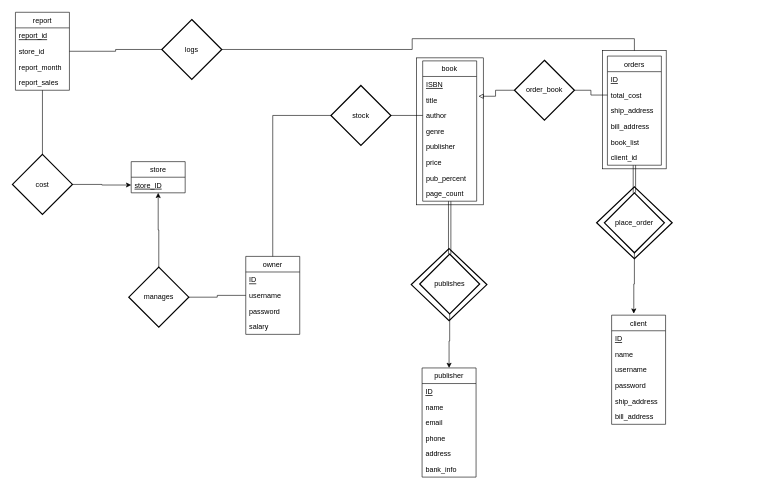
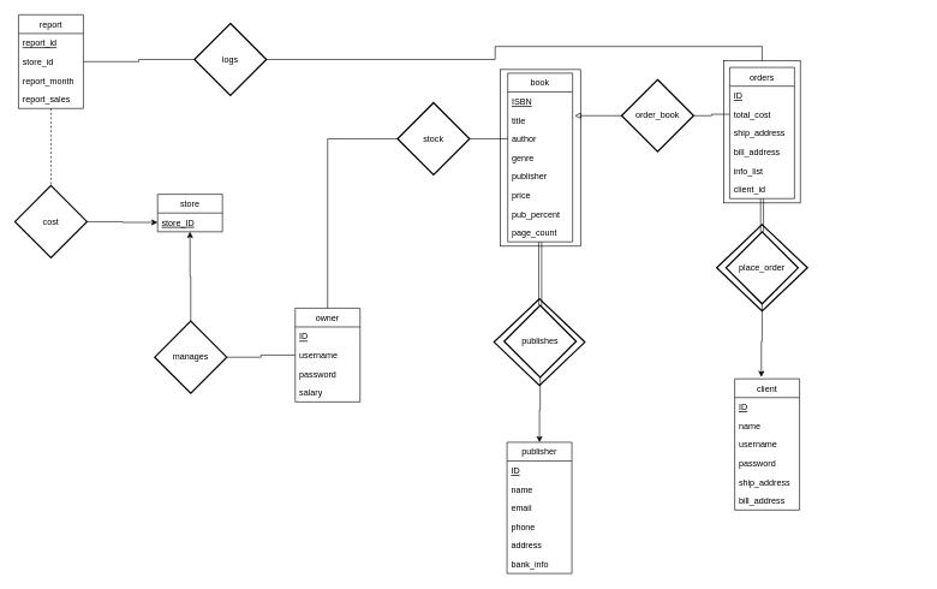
  <mxCell id="0" />
  <mxCell id="1" parent="0" />
  <mxCell id="2" value="" style="html=1;" parent="1" vertex="1"><mxGeometry x="1004" y="84" width="106" height="197" as="geometry" /></mxCell>
  <mxCell id="3" value="" style="html=1;" parent="1" vertex="1"><mxGeometry x="694" y="96" width="111" height="245" as="geometry" /></mxCell>
  <mxCell id="4" value="" style="strokeWidth=2;html=1;shape=mxgraph.flowchart.decision;whiteSpace=wrap;" parent="1" vertex="1"><mxGeometry x="994" y="311" width="126" height="120" as="geometry" /></mxCell>
  <mxCell id="5" value="" style="strokeWidth=2;html=1;shape=mxgraph.flowchart.decision;whiteSpace=wrap;" parent="1" vertex="1"><mxGeometry x="685" y="414" width="126" height="120" as="geometry" /></mxCell>
  <mxCell id="6" style="edgeStyle=orthogonalEdgeStyle;rounded=0;orthogonalLoop=1;jettySize=auto;html=1;endArrow=none;endFill=0;strokeColor=default;shape=link;entryX=0.5;entryY=0;entryDx=0;entryDy=0;entryPerimeter=0;" parent="1" source="7" target="57" edge="1"><mxGeometry relative="1" as="geometry"><mxPoint x="1057" y="318" as="targetPoint" /></mxGeometry></mxCell>
  <mxCell id="7" value="orders" style="swimlane;fontStyle=0;childLayout=stackLayout;horizontal=1;startSize=26;fillColor=none;horizontalStack=0;resizeParent=1;resizeParentMax=0;resizeLast=0;collapsible=1;marginBottom=0;" parent="1" vertex="1"><mxGeometry x="1012" y="93" width="90" height="182" as="geometry" /></mxCell>
  <mxCell id="8" value="ID" style="text;strokeColor=none;fillColor=none;align=left;verticalAlign=top;spacingLeft=4;spacingRight=4;overflow=hidden;rotatable=0;points=[[0,0.5],[1,0.5]];portConstraint=eastwest;fontStyle=4" parent="7" vertex="1"><mxGeometry y="26" width="90" height="26" as="geometry" /></mxCell>
  <mxCell id="9" value="total_cost" style="text;strokeColor=none;fillColor=none;align=left;verticalAlign=top;spacingLeft=4;spacingRight=4;overflow=hidden;rotatable=0;points=[[0,0.5],[1,0.5]];portConstraint=eastwest;" parent="7" vertex="1"><mxGeometry y="52" width="90" height="26" as="geometry" /></mxCell>
  <mxCell id="10" value="ship_address" style="text;strokeColor=none;fillColor=none;align=left;verticalAlign=top;spacingLeft=4;spacingRight=4;overflow=hidden;rotatable=0;points=[[0,0.5],[1,0.5]];portConstraint=eastwest;" parent="7" vertex="1"><mxGeometry y="78" width="90" height="26" as="geometry" /></mxCell>
  <mxCell id="11" value="bill_address" style="text;strokeColor=none;fillColor=none;align=left;verticalAlign=top;spacingLeft=4;spacingRight=4;overflow=hidden;rotatable=0;points=[[0,0.5],[1,0.5]];portConstraint=eastwest;" parent="7" vertex="1"><mxGeometry y="104" width="90" height="26" as="geometry" /></mxCell>
- <mxCell id="12" value="book_list" style="text;strokeColor=none;fillColor=none;align=left;verticalAlign=top;spacingLeft=4;spacingRight=4;overflow=hidden;rotatable=0;points=[[0,0.5],[1,0.5]];portConstraint=eastwest;" parent="7" vertex="1"><mxGeometry y="130" width="90" height="26" as="geometry" /></mxCell>
+ <mxCell id="12" value="info_list" style="text;strokeColor=none;fillColor=none;align=left;verticalAlign=top;spacingLeft=4;spacingRight=4;overflow=hidden;rotatable=0;points=[[0,0.5],[1,0.5]];portConstraint=eastwest;" parent="7" vertex="1"><mxGeometry y="130" width="90" height="26" as="geometry" /></mxCell>
  <mxCell id="13" value="client_id" style="text;strokeColor=none;fillColor=none;align=left;verticalAlign=top;spacingLeft=4;spacingRight=4;overflow=hidden;rotatable=0;points=[[0,0.5],[1,0.5]];portConstraint=eastwest;" vertex="1" parent="7"><mxGeometry y="156" width="90" height="26" as="geometry" /></mxCell>
  <mxCell id="14" style="edgeStyle=orthogonalEdgeStyle;rounded=0;orthogonalLoop=1;jettySize=auto;html=1;entryX=0.5;entryY=0;entryDx=0;entryDy=0;entryPerimeter=0;endArrow=classic;endFill=1;strokeColor=default;shape=link;" parent="1" source="15" target="52" edge="1"><mxGeometry relative="1" as="geometry" /></mxCell>
  <mxCell id="15" value="book" style="swimlane;fontStyle=0;childLayout=stackLayout;horizontal=1;startSize=26;fillColor=none;horizontalStack=0;resizeParent=1;resizeParentMax=0;resizeLast=0;collapsible=1;marginBottom=0;" parent="1" vertex="1"><mxGeometry x="704" y="101" width="90" height="234" as="geometry" /></mxCell>
  <mxCell id="16" value="ISBN &#10;" style="text;strokeColor=none;fillColor=none;align=left;verticalAlign=top;spacingLeft=4;spacingRight=4;overflow=hidden;rotatable=0;points=[[0,0.5],[1,0.5]];portConstraint=eastwest;fontStyle=4" parent="15" vertex="1"><mxGeometry y="26" width="90" height="26" as="geometry" /></mxCell>
  <mxCell id="17" value="title" style="text;strokeColor=none;fillColor=none;align=left;verticalAlign=top;spacingLeft=4;spacingRight=4;overflow=hidden;rotatable=0;points=[[0,0.5],[1,0.5]];portConstraint=eastwest;" parent="15" vertex="1"><mxGeometry y="52" width="90" height="26" as="geometry" /></mxCell>
  <mxCell id="18" value="author" style="text;strokeColor=none;fillColor=none;align=left;verticalAlign=top;spacingLeft=4;spacingRight=4;overflow=hidden;rotatable=0;points=[[0,0.5],[1,0.5]];portConstraint=eastwest;" parent="15" vertex="1"><mxGeometry y="78" width="90" height="26" as="geometry" /></mxCell>
  <mxCell id="19" value="genre" style="text;strokeColor=none;fillColor=none;align=left;verticalAlign=top;spacingLeft=4;spacingRight=4;overflow=hidden;rotatable=0;points=[[0,0.5],[1,0.5]];portConstraint=eastwest;" parent="15" vertex="1"><mxGeometry y="104" width="90" height="26" as="geometry" /></mxCell>
  <mxCell id="20" value="publisher" style="text;strokeColor=none;fillColor=none;align=left;verticalAlign=top;spacingLeft=4;spacingRight=4;overflow=hidden;rotatable=0;points=[[0,0.5],[1,0.5]];portConstraint=eastwest;" parent="15" vertex="1"><mxGeometry y="130" width="90" height="26" as="geometry" /></mxCell>
  <mxCell id="21" value="price" style="text;strokeColor=none;fillColor=none;align=left;verticalAlign=top;spacingLeft=4;spacingRight=4;overflow=hidden;rotatable=0;points=[[0,0.5],[1,0.5]];portConstraint=eastwest;" parent="15" vertex="1"><mxGeometry y="156" width="90" height="26" as="geometry" /></mxCell>
  <mxCell id="22" value="pub_percent" style="text;strokeColor=none;fillColor=none;align=left;verticalAlign=top;spacingLeft=4;spacingRight=4;overflow=hidden;rotatable=0;points=[[0,0.5],[1,0.5]];portConstraint=eastwest;" parent="15" vertex="1"><mxGeometry y="182" width="90" height="26" as="geometry" /></mxCell>
  <mxCell id="23" value="page_count" style="text;strokeColor=none;fillColor=none;align=left;verticalAlign=top;spacingLeft=4;spacingRight=4;overflow=hidden;rotatable=0;points=[[0,0.5],[1,0.5]];portConstraint=eastwest;" parent="15" vertex="1"><mxGeometry y="208" width="90" height="26" as="geometry" /></mxCell>
  <mxCell id="24" value="client" style="swimlane;fontStyle=0;childLayout=stackLayout;horizontal=1;startSize=26;fillColor=none;horizontalStack=0;resizeParent=1;resizeParentMax=0;resizeLast=0;collapsible=1;marginBottom=0;" parent="1" vertex="1"><mxGeometry x="1019" y="525" width="90" height="182" as="geometry" /></mxCell>
  <mxCell id="25" value="ID" style="text;strokeColor=none;fillColor=none;align=left;verticalAlign=top;spacingLeft=4;spacingRight=4;overflow=hidden;rotatable=0;points=[[0,0.5],[1,0.5]];portConstraint=eastwest;fontStyle=4" parent="24" vertex="1"><mxGeometry y="26" width="90" height="26" as="geometry" /></mxCell>
  <mxCell id="26" value="name" style="text;strokeColor=none;fillColor=none;align=left;verticalAlign=top;spacingLeft=4;spacingRight=4;overflow=hidden;rotatable=0;points=[[0,0.5],[1,0.5]];portConstraint=eastwest;" parent="24" vertex="1"><mxGeometry y="52" width="90" height="26" as="geometry" /></mxCell>
  <mxCell id="27" value="username" style="text;strokeColor=none;fillColor=none;align=left;verticalAlign=top;spacingLeft=4;spacingRight=4;overflow=hidden;rotatable=0;points=[[0,0.5],[1,0.5]];portConstraint=eastwest;" parent="24" vertex="1"><mxGeometry y="78" width="90" height="26" as="geometry" /></mxCell>
  <mxCell id="28" value="password" style="text;strokeColor=none;fillColor=none;align=left;verticalAlign=top;spacingLeft=4;spacingRight=4;overflow=hidden;rotatable=0;points=[[0,0.5],[1,0.5]];portConstraint=eastwest;" parent="24" vertex="1"><mxGeometry y="104" width="90" height="26" as="geometry" /></mxCell>
  <mxCell id="29" value="ship_address" style="text;strokeColor=none;fillColor=none;align=left;verticalAlign=top;spacingLeft=4;spacingRight=4;overflow=hidden;rotatable=0;points=[[0,0.5],[1,0.5]];portConstraint=eastwest;" parent="24" vertex="1"><mxGeometry y="130" width="90" height="26" as="geometry" /></mxCell>
  <mxCell id="30" value="bill_address" style="text;strokeColor=none;fillColor=none;align=left;verticalAlign=top;spacingLeft=4;spacingRight=4;overflow=hidden;rotatable=0;points=[[0,0.5],[1,0.5]];portConstraint=eastwest;" parent="24" vertex="1"><mxGeometry y="156" width="90" height="26" as="geometry" /></mxCell>
  <mxCell id="31" value="publisher" style="swimlane;fontStyle=0;childLayout=stackLayout;horizontal=1;startSize=26;fillColor=none;horizontalStack=0;resizeParent=1;resizeParentMax=0;resizeLast=0;collapsible=1;marginBottom=0;" parent="1" vertex="1"><mxGeometry x="703" y="613" width="90" height="182" as="geometry" /></mxCell>
  <mxCell id="32" value="ID" style="text;strokeColor=none;fillColor=none;align=left;verticalAlign=top;spacingLeft=4;spacingRight=4;overflow=hidden;rotatable=0;points=[[0,0.5],[1,0.5]];portConstraint=eastwest;fontStyle=4" parent="31" vertex="1"><mxGeometry y="26" width="90" height="26" as="geometry" /></mxCell>
  <mxCell id="33" value="name" style="text;strokeColor=none;fillColor=none;align=left;verticalAlign=top;spacingLeft=4;spacingRight=4;overflow=hidden;rotatable=0;points=[[0,0.5],[1,0.5]];portConstraint=eastwest;" parent="31" vertex="1"><mxGeometry y="52" width="90" height="26" as="geometry" /></mxCell>
  <mxCell id="34" value="email" style="text;strokeColor=none;fillColor=none;align=left;verticalAlign=top;spacingLeft=4;spacingRight=4;overflow=hidden;rotatable=0;points=[[0,0.5],[1,0.5]];portConstraint=eastwest;" parent="31" vertex="1"><mxGeometry y="78" width="90" height="26" as="geometry" /></mxCell>
  <mxCell id="35" value="phone" style="text;strokeColor=none;fillColor=none;align=left;verticalAlign=top;spacingLeft=4;spacingRight=4;overflow=hidden;rotatable=0;points=[[0,0.5],[1,0.5]];portConstraint=eastwest;" parent="31" vertex="1"><mxGeometry y="104" width="90" height="26" as="geometry" /></mxCell>
  <mxCell id="36" value="address" style="text;strokeColor=none;fillColor=none;align=left;verticalAlign=top;spacingLeft=4;spacingRight=4;overflow=hidden;rotatable=0;points=[[0,0.5],[1,0.5]];portConstraint=eastwest;" parent="31" vertex="1"><mxGeometry y="130" width="90" height="26" as="geometry" /></mxCell>
  <mxCell id="37" value="bank_info" style="text;strokeColor=none;fillColor=none;align=left;verticalAlign=top;spacingLeft=4;spacingRight=4;overflow=hidden;rotatable=0;points=[[0,0.5],[1,0.5]];portConstraint=eastwest;" parent="31" vertex="1"><mxGeometry y="156" width="90" height="26" as="geometry" /></mxCell>
  <mxCell id="38" value="owner" style="swimlane;fontStyle=0;childLayout=stackLayout;horizontal=1;startSize=26;fillColor=none;horizontalStack=0;resizeParent=1;resizeParentMax=0;resizeLast=0;collapsible=1;marginBottom=0;" parent="1" vertex="1"><mxGeometry x="409" y="427" width="90" height="130" as="geometry" /></mxCell>
  <mxCell id="39" value="ID" style="text;strokeColor=none;fillColor=none;align=left;verticalAlign=top;spacingLeft=4;spacingRight=4;overflow=hidden;rotatable=0;points=[[0,0.5],[1,0.5]];portConstraint=eastwest;fontStyle=4" parent="38" vertex="1"><mxGeometry y="26" width="90" height="26" as="geometry" /></mxCell>
  <mxCell id="40" value="username" style="text;strokeColor=none;fillColor=none;align=left;verticalAlign=top;spacingLeft=4;spacingRight=4;overflow=hidden;rotatable=0;points=[[0,0.5],[1,0.5]];portConstraint=eastwest;" parent="38" vertex="1"><mxGeometry y="52" width="90" height="26" as="geometry" /></mxCell>
  <mxCell id="41" value="password" style="text;strokeColor=none;fillColor=none;align=left;verticalAlign=top;spacingLeft=4;spacingRight=4;overflow=hidden;rotatable=0;points=[[0,0.5],[1,0.5]];portConstraint=eastwest;" parent="38" vertex="1"><mxGeometry y="78" width="90" height="26" as="geometry" /></mxCell>
  <mxCell id="42" value="salary" style="text;strokeColor=none;fillColor=none;align=left;verticalAlign=top;spacingLeft=4;spacingRight=4;overflow=hidden;rotatable=0;points=[[0,0.5],[1,0.5]];portConstraint=eastwest;" parent="38" vertex="1"><mxGeometry y="104" width="90" height="26" as="geometry" /></mxCell>
  <mxCell id="43" value="store" style="swimlane;fontStyle=0;childLayout=stackLayout;horizontal=1;startSize=26;fillColor=none;horizontalStack=0;resizeParent=1;resizeParentMax=0;resizeLast=0;collapsible=1;marginBottom=0;" parent="1" vertex="1"><mxGeometry x="218" y="269" width="90" height="52" as="geometry" /></mxCell>
  <mxCell id="44" value="store_ID" style="text;strokeColor=none;fillColor=none;align=left;verticalAlign=top;spacingLeft=4;spacingRight=4;overflow=hidden;rotatable=0;points=[[0,0.5],[1,0.5]];portConstraint=eastwest;fontStyle=4" parent="43" vertex="1"><mxGeometry y="26" width="90" height="26" as="geometry" /></mxCell>
  <mxCell id="45" style="edgeStyle=orthogonalEdgeStyle;rounded=0;orthogonalLoop=1;jettySize=auto;html=1;entryX=0;entryY=0.5;entryDx=0;entryDy=0;endArrow=none;endFill=0;strokeColor=default;" parent="1" source="47" target="38" edge="1"><mxGeometry relative="1" as="geometry" /></mxCell>
  <mxCell id="46" style="edgeStyle=orthogonalEdgeStyle;rounded=0;orthogonalLoop=1;jettySize=auto;html=1;entryX=0.5;entryY=1;entryDx=0;entryDy=0;endArrow=classic;endFill=1;strokeColor=default;" parent="1" source="47" target="43" edge="1"><mxGeometry relative="1" as="geometry" /></mxCell>
  <mxCell id="47" value="manages" style="strokeWidth=2;html=1;shape=mxgraph.flowchart.decision;whiteSpace=wrap;" parent="1" vertex="1"><mxGeometry x="214" y="445" width="100" height="100" as="geometry" /></mxCell>
  <mxCell id="48" style="edgeStyle=orthogonalEdgeStyle;rounded=0;orthogonalLoop=1;jettySize=auto;html=1;entryX=0;entryY=0.5;entryDx=0;entryDy=0;endArrow=none;endFill=0;strokeColor=default;" parent="1" source="50" target="18" edge="1"><mxGeometry relative="1" as="geometry" /></mxCell>
  <mxCell id="49" style="edgeStyle=orthogonalEdgeStyle;rounded=0;orthogonalLoop=1;jettySize=auto;html=1;entryX=0.5;entryY=0;entryDx=0;entryDy=0;endArrow=none;endFill=0;strokeColor=default;" parent="1" source="50" target="38" edge="1"><mxGeometry relative="1" as="geometry" /></mxCell>
  <mxCell id="50" value="stock" style="strokeWidth=2;html=1;shape=mxgraph.flowchart.decision;whiteSpace=wrap;" parent="1" vertex="1"><mxGeometry x="551" y="142" width="100" height="100" as="geometry" /></mxCell>
  <mxCell id="51" style="edgeStyle=orthogonalEdgeStyle;rounded=0;orthogonalLoop=1;jettySize=auto;html=1;entryX=0.5;entryY=0;entryDx=0;entryDy=0;endArrow=classic;endFill=1;strokeColor=default;" parent="1" source="52" target="31" edge="1"><mxGeometry relative="1" as="geometry" /></mxCell>
  <mxCell id="52" value="publishes" style="strokeWidth=2;html=1;shape=mxgraph.flowchart.decision;whiteSpace=wrap;" parent="1" vertex="1"><mxGeometry x="699" y="423" width="100" height="100" as="geometry" /></mxCell>
  <mxCell id="53" style="edgeStyle=orthogonalEdgeStyle;rounded=0;orthogonalLoop=1;jettySize=auto;html=1;entryX=0;entryY=0.5;entryDx=0;entryDy=0;endArrow=none;endFill=0;strokeColor=default;" parent="1" source="55" target="9" edge="1"><mxGeometry relative="1" as="geometry" /></mxCell>
  <mxCell id="54" style="edgeStyle=orthogonalEdgeStyle;rounded=0;orthogonalLoop=1;jettySize=auto;html=1;entryX=1.033;entryY=0.269;entryDx=0;entryDy=0;entryPerimeter=0;endArrow=block;endFill=0;strokeColor=default;" parent="1" source="55" target="17" edge="1"><mxGeometry relative="1" as="geometry" /></mxCell>
- <mxCell id="55" value="order_book" style="strokeWidth=2;html=1;shape=mxgraph.flowchart.decision;whiteSpace=wrap;" parent="1" vertex="1"><mxGeometry x="857" y="100" width="100" height="100" as="geometry" /></mxCell>
+ <mxCell id="55" value="order_book" style="strokeWidth=2;html=1;shape=mxgraph.flowchart.decision;whiteSpace=wrap;" parent="1" vertex="1"><mxGeometry x="862" y="110" width="100" height="100" as="geometry" /></mxCell>
  <mxCell id="56" style="edgeStyle=orthogonalEdgeStyle;rounded=0;orthogonalLoop=1;jettySize=auto;html=1;entryX=0.411;entryY=-0.014;entryDx=0;entryDy=0;entryPerimeter=0;endArrow=classic;endFill=1;strokeColor=default;" parent="1" source="57" target="24" edge="1"><mxGeometry relative="1" as="geometry" /></mxCell>
  <mxCell id="57" value="place_order" style="strokeWidth=2;html=1;shape=mxgraph.flowchart.decision;whiteSpace=wrap;" parent="1" vertex="1"><mxGeometry x="1007" y="321" width="100" height="100" as="geometry" /></mxCell>
  <mxCell id="58" style="edgeStyle=orthogonalEdgeStyle;rounded=0;orthogonalLoop=1;jettySize=auto;html=1;entryX=0.5;entryY=1;entryDx=0;entryDy=0;endArrow=classic;endFill=1;strokeColor=default;" parent="1" edge="1"><mxGeometry relative="1" as="geometry"><mxPoint x="1278" y="579" as="sourcePoint" /></mxGeometry></mxCell>
  <mxCell id="59" style="edgeStyle=orthogonalEdgeStyle;rounded=0;orthogonalLoop=1;jettySize=auto;html=1;entryX=0.411;entryY=-0.01;entryDx=0;entryDy=0;entryPerimeter=0;endArrow=classic;endFill=1;strokeColor=default;" parent="1" edge="1"><mxGeometry relative="1" as="geometry"><mxPoint x="1270.99" y="208" as="sourcePoint" /></mxGeometry></mxCell>
  <mxCell id="60" style="edgeStyle=orthogonalEdgeStyle;rounded=0;orthogonalLoop=1;jettySize=auto;html=1;entryX=0.5;entryY=0;entryDx=0;entryDy=0;endArrow=none;endFill=0;" edge="1" parent="1" source="62" target="2"><mxGeometry relative="1" as="geometry" /></mxCell>
  <mxCell id="61" style="edgeStyle=orthogonalEdgeStyle;rounded=0;orthogonalLoop=1;jettySize=auto;html=1;entryX=1;entryY=0.5;entryDx=0;entryDy=0;endArrow=none;endFill=0;" edge="1" parent="1" source="62" target="66"><mxGeometry relative="1" as="geometry" /></mxCell>
  <mxCell id="62" value="logs" style="strokeWidth=2;html=1;shape=mxgraph.flowchart.decision;whiteSpace=wrap;" vertex="1" parent="1"><mxGeometry x="269" y="32" width="100" height="100" as="geometry" /></mxCell>
  <mxCell id="63" style="edgeStyle=orthogonalEdgeStyle;rounded=0;orthogonalLoop=1;jettySize=auto;html=1;entryX=0;entryY=0.5;entryDx=0;entryDy=0;endArrow=classic;endFill=1;" edge="1" parent="1" source="64" target="44"><mxGeometry relative="1" as="geometry" /></mxCell>
  <mxCell id="64" value="cost" style="strokeWidth=2;html=1;shape=mxgraph.flowchart.decision;whiteSpace=wrap;" vertex="1" parent="1"><mxGeometry x="20" y="257" width="100" height="100" as="geometry" /></mxCell>
- <mxCell id="65" style="edgeStyle=orthogonalEdgeStyle;rounded=0;orthogonalLoop=1;jettySize=auto;html=1;endArrow=none;endFill=0;" edge="1" parent="1" source="66" target="64"><mxGeometry relative="1" as="geometry" /></mxCell>
+ <mxCell id="65" style="edgeStyle=orthogonalEdgeStyle;rounded=0;orthogonalLoop=1;jettySize=auto;html=1;endArrow=none;endFill=0;dashed=1;" edge="1" parent="1" source="66" target="64"><mxGeometry relative="1" as="geometry" /></mxCell>
  <mxCell id="66" value="report" style="swimlane;fontStyle=0;childLayout=stackLayout;horizontal=1;startSize=26;fillColor=none;horizontalStack=0;resizeParent=1;resizeParentMax=0;resizeLast=0;collapsible=1;marginBottom=0;" vertex="1" parent="1"><mxGeometry x="25" y="20" width="90" height="130" as="geometry" /></mxCell>
  <mxCell id="67" value="report_id" style="text;strokeColor=none;fillColor=none;align=left;verticalAlign=top;spacingLeft=4;spacingRight=4;overflow=hidden;rotatable=0;points=[[0,0.5],[1,0.5]];portConstraint=eastwest;fontStyle=4" vertex="1" parent="66"><mxGeometry y="26" width="90" height="26" as="geometry" /></mxCell>
  <mxCell id="68" value="store_id" style="text;strokeColor=none;fillColor=none;align=left;verticalAlign=top;spacingLeft=4;spacingRight=4;overflow=hidden;rotatable=0;points=[[0,0.5],[1,0.5]];portConstraint=eastwest;" vertex="1" parent="66"><mxGeometry y="52" width="90" height="26" as="geometry" /></mxCell>
  <mxCell id="69" value="report_month" style="text;strokeColor=none;fillColor=none;align=left;verticalAlign=top;spacingLeft=4;spacingRight=4;overflow=hidden;rotatable=0;points=[[0,0.5],[1,0.5]];portConstraint=eastwest;" vertex="1" parent="66"><mxGeometry y="78" width="90" height="26" as="geometry" /></mxCell>
  <mxCell id="70" value="report_sales" style="text;strokeColor=none;fillColor=none;align=left;verticalAlign=top;spacingLeft=4;spacingRight=4;overflow=hidden;rotatable=0;points=[[0,0.5],[1,0.5]];portConstraint=eastwest;" vertex="1" parent="66"><mxGeometry y="104" width="90" height="26" as="geometry" /></mxCell>
